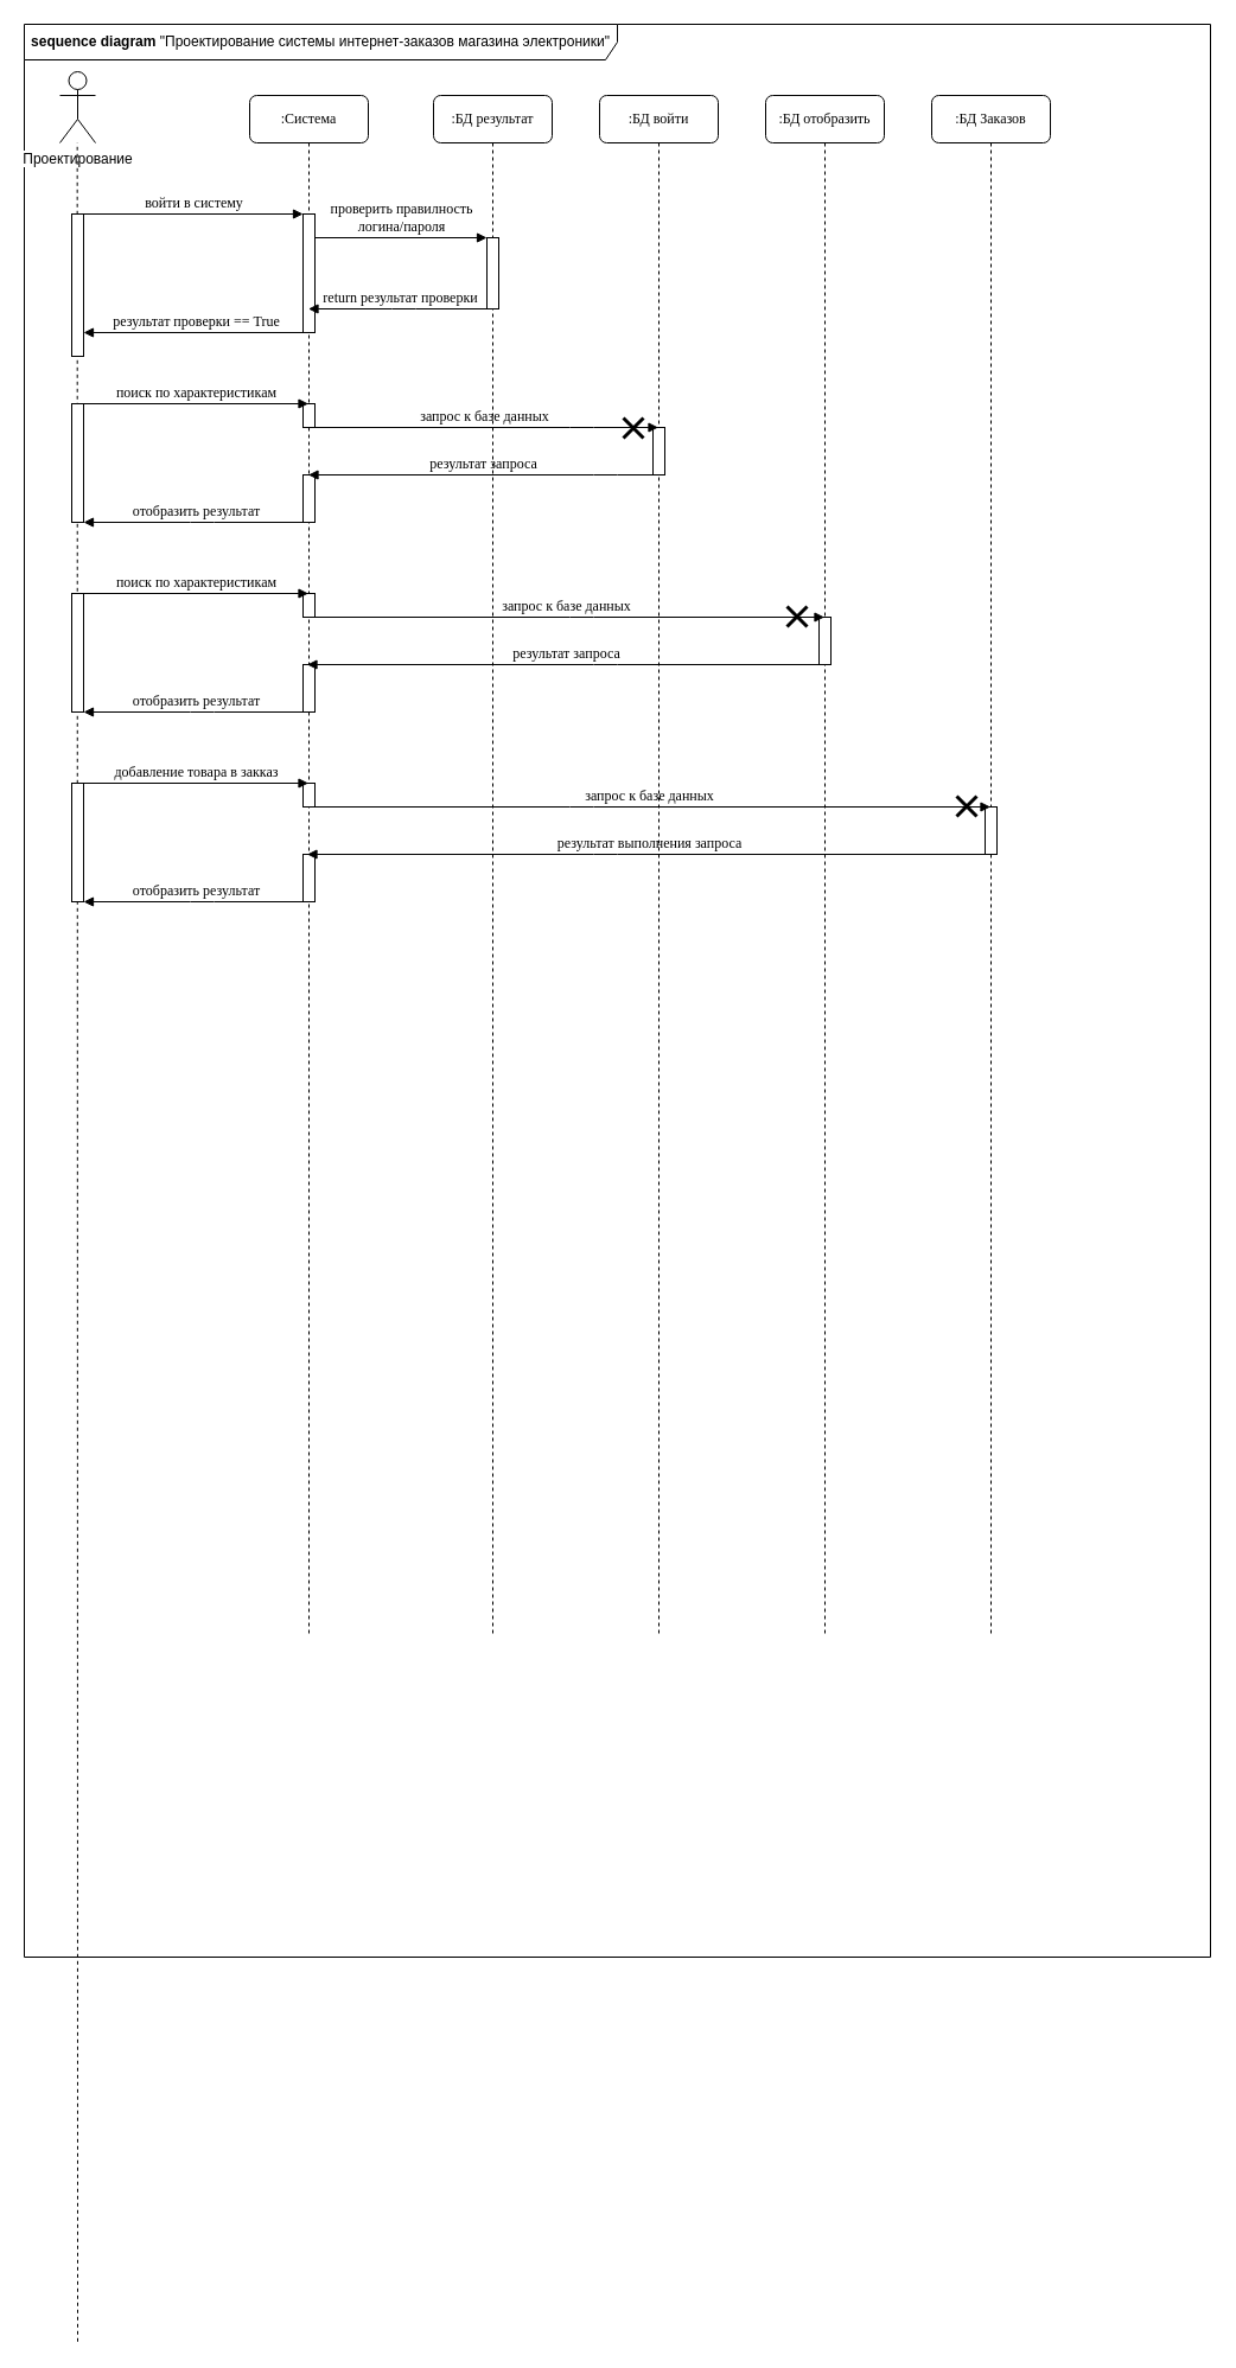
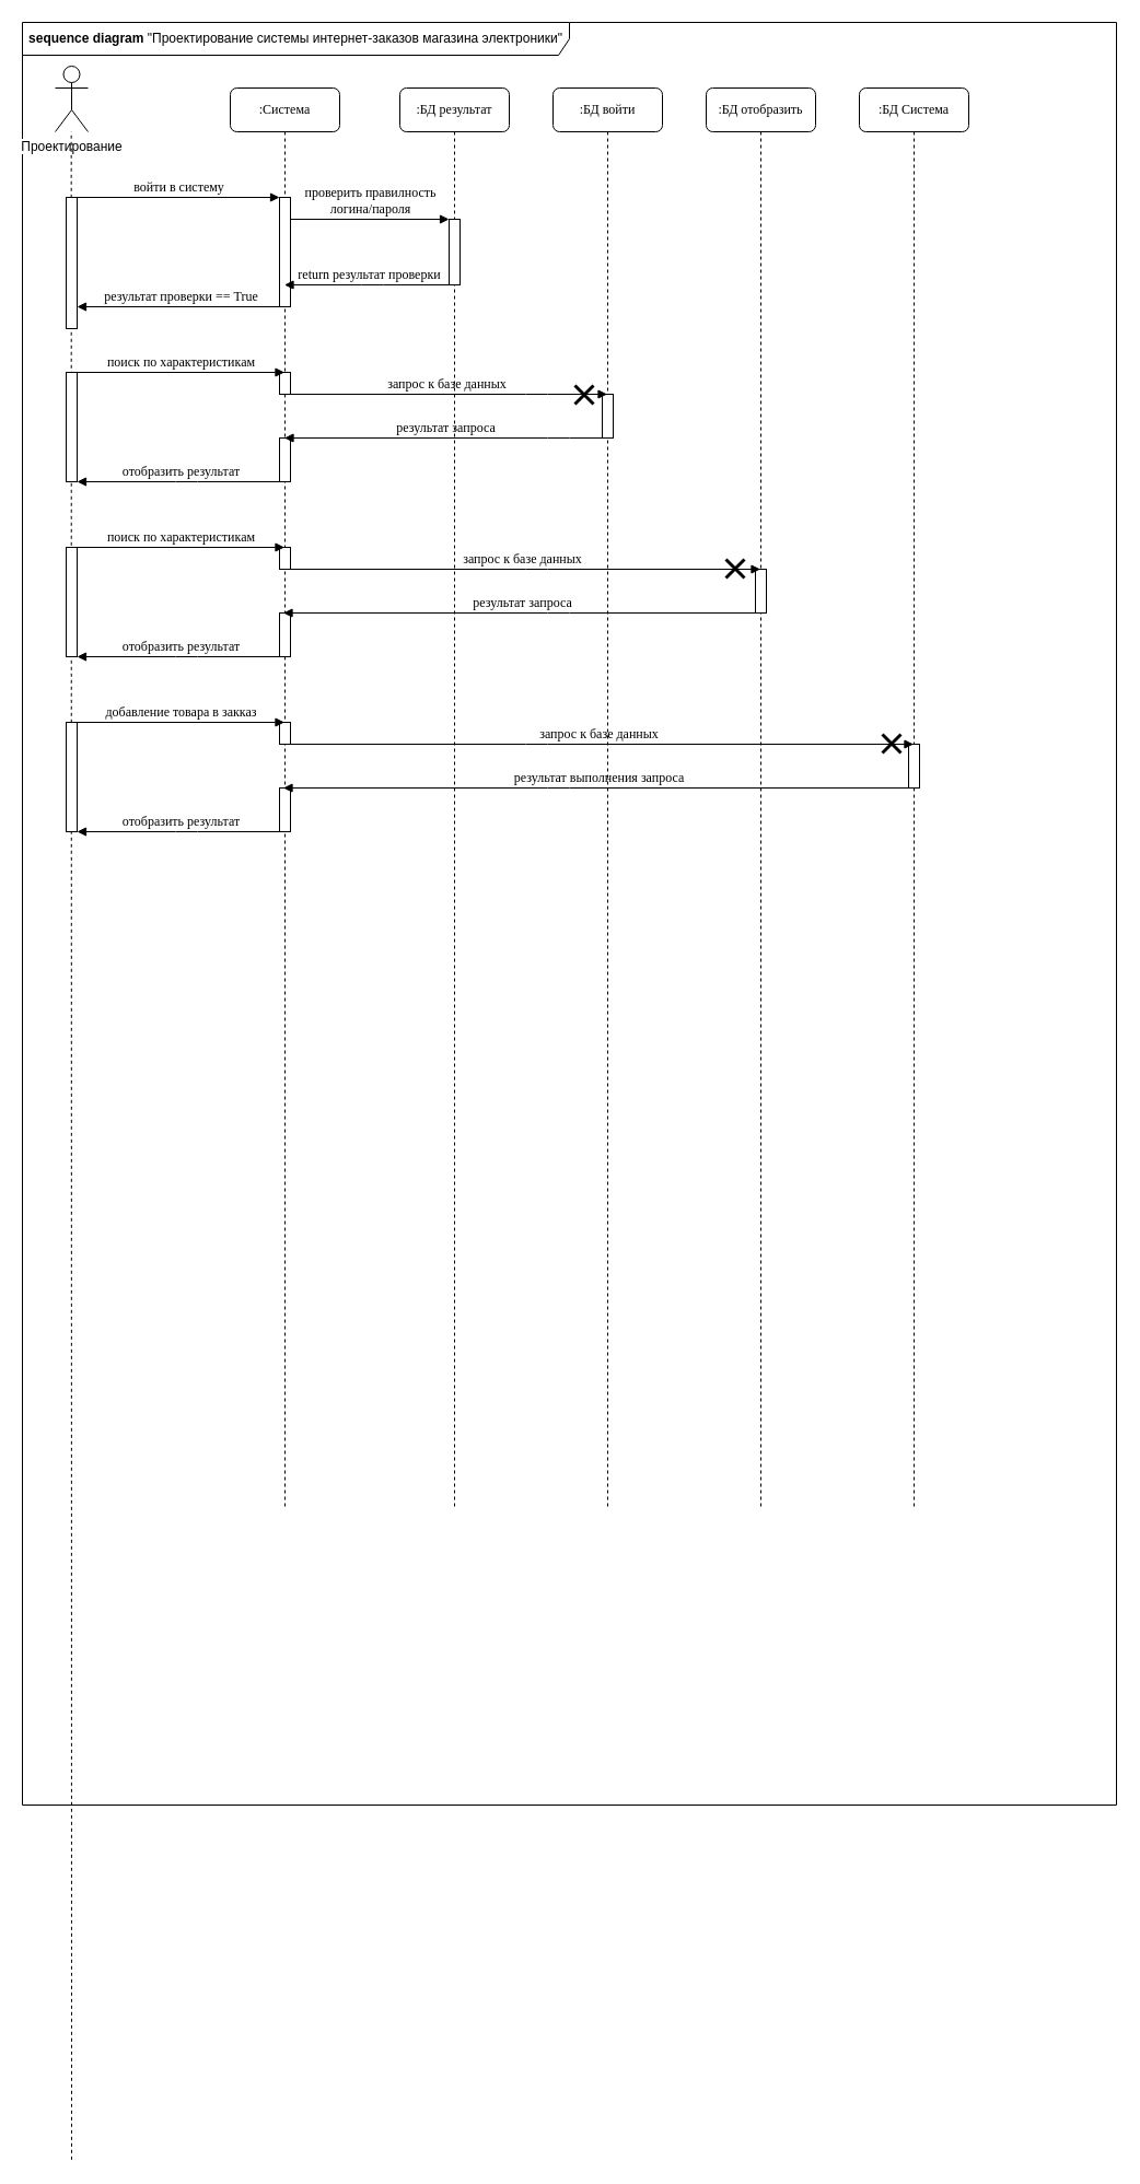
  <mxCell id="0" />
  <mxCell id="1" parent="0" />
  <mxCell id="2" value="&lt;b&gt;sequence diagram&lt;/b&gt;&amp;nbsp;&quot;Проектирование системы интернет-заказов магазина электроники&quot;" style="shape=umlFrame;whiteSpace=wrap;html=1;width=500;height=30;" vertex="1" parent="1"><mxGeometry x="20" y="20" width="1000" height="1630" as="geometry" /></mxCell>
  <mxCell id="3" value=":Система" style="shape=umlLifeline;perimeter=lifelinePerimeter;whiteSpace=wrap;html=1;container=1;collapsible=0;recursiveResize=0;outlineConnect=0;rounded=1;shadow=0;comic=0;labelBackgroundColor=none;strokeWidth=1;fontFamily=Verdana;fontSize=12;align=center;" parent="1" vertex="1"><mxGeometry x="210" y="80" width="100" height="1300" as="geometry" /></mxCell>
  <mxCell id="4" value="" style="html=1;points=[];perimeter=orthogonalPerimeter;rounded=0;shadow=0;comic=0;labelBackgroundColor=none;strokeWidth=1;fontFamily=Verdana;fontSize=12;align=center;" parent="3" vertex="1"><mxGeometry x="45" y="100" width="10" height="100" as="geometry" /></mxCell>
  <mxCell id="5" value="" style="html=1;points=[];perimeter=orthogonalPerimeter;rounded=0;shadow=0;comic=0;labelBackgroundColor=none;strokeWidth=1;fontFamily=Verdana;fontSize=12;align=center;" vertex="1" parent="3"><mxGeometry x="45" y="260" width="10" height="20" as="geometry" /></mxCell>
  <mxCell id="6" value="" style="html=1;points=[];perimeter=orthogonalPerimeter;rounded=0;shadow=0;comic=0;labelBackgroundColor=none;strokeWidth=1;fontFamily=Verdana;fontSize=12;align=center;" vertex="1" parent="3"><mxGeometry x="45" y="320" width="10" height="40" as="geometry" /></mxCell>
  <mxCell id="7" value=":БД результат" style="shape=umlLifeline;perimeter=lifelinePerimeter;whiteSpace=wrap;html=1;container=1;collapsible=0;recursiveResize=0;outlineConnect=0;rounded=1;shadow=0;comic=0;labelBackgroundColor=none;strokeWidth=1;fontFamily=Verdana;fontSize=12;align=center;" parent="1" vertex="1"><mxGeometry x="365" y="80" width="100" height="1300" as="geometry" /></mxCell>
  <mxCell id="8" value="" style="html=1;points=[];perimeter=orthogonalPerimeter;rounded=0;shadow=0;comic=0;labelBackgroundColor=none;strokeWidth=1;fontFamily=Verdana;fontSize=12;align=center;" parent="7" vertex="1"><mxGeometry x="45" y="120" width="10" height="60" as="geometry" /></mxCell>
  <mxCell id="9" value=":БД войти" style="shape=umlLifeline;perimeter=lifelinePerimeter;whiteSpace=wrap;html=1;container=1;collapsible=0;recursiveResize=0;outlineConnect=0;rounded=1;shadow=0;comic=0;labelBackgroundColor=none;strokeWidth=1;fontFamily=Verdana;fontSize=12;align=center;" parent="1" vertex="1"><mxGeometry x="505" y="80" width="100" height="1300" as="geometry" /></mxCell>
  <mxCell id="10" value="" style="html=1;points=[];perimeter=orthogonalPerimeter;rounded=0;shadow=0;comic=0;labelBackgroundColor=none;strokeWidth=1;fontFamily=Verdana;fontSize=12;align=center;" vertex="1" parent="9"><mxGeometry x="45" y="280" width="10" height="40" as="geometry" /></mxCell>
  <mxCell id="11" value=":БД отобразить" style="shape=umlLifeline;perimeter=lifelinePerimeter;whiteSpace=wrap;html=1;container=1;collapsible=0;recursiveResize=0;outlineConnect=0;rounded=1;shadow=0;comic=0;labelBackgroundColor=none;strokeWidth=1;fontFamily=Verdana;fontSize=12;align=center;" parent="1" vertex="1"><mxGeometry x="645" y="80" width="100" height="1300" as="geometry" /></mxCell>
  <mxCell id="12" value="" style="html=1;points=[];perimeter=orthogonalPerimeter;rounded=0;shadow=0;comic=0;labelBackgroundColor=none;strokeWidth=1;fontFamily=Verdana;fontSize=12;align=center;" vertex="1" parent="11"><mxGeometry x="45" y="440" width="10" height="40" as="geometry" /></mxCell>
- <mxCell id="13" value=":БД Заказов" style="shape=umlLifeline;perimeter=lifelinePerimeter;whiteSpace=wrap;html=1;container=1;collapsible=0;recursiveResize=0;outlineConnect=0;rounded=1;shadow=0;comic=0;labelBackgroundColor=none;strokeWidth=1;fontFamily=Verdana;fontSize=12;align=center;" parent="1" vertex="1"><mxGeometry x="785" y="80" width="100" height="1300" as="geometry" /></mxCell>
+ <mxCell id="13" value=":БД Система" style="shape=umlLifeline;perimeter=lifelinePerimeter;whiteSpace=wrap;html=1;container=1;collapsible=0;recursiveResize=0;outlineConnect=0;rounded=1;shadow=0;comic=0;labelBackgroundColor=none;strokeWidth=1;fontFamily=Verdana;fontSize=12;align=center;" parent="1" vertex="1"><mxGeometry x="785" y="80" width="100" height="1300" as="geometry" /></mxCell>
  <mxCell id="14" value="" style="html=1;points=[];perimeter=orthogonalPerimeter;rounded=0;shadow=0;comic=0;labelBackgroundColor=none;strokeWidth=1;fontFamily=Verdana;fontSize=12;align=center;" vertex="1" parent="13"><mxGeometry x="45" y="600" width="10" height="40" as="geometry" /></mxCell>
  <mxCell id="15" value="войти в систему" style="html=1;verticalAlign=bottom;endArrow=block;entryX=0;entryY=0;labelBackgroundColor=none;fontFamily=Verdana;fontSize=12;edgeStyle=elbowEdgeStyle;elbow=vertical;" parent="1" source="21" target="4" edge="1"><mxGeometry relative="1" as="geometry"><mxPoint x="185" y="190" as="sourcePoint" /></mxGeometry></mxCell>
  <mxCell id="16" value="проверить правилность&lt;br&gt;логина/пароля" style="html=1;verticalAlign=bottom;endArrow=block;entryX=0;entryY=0;labelBackgroundColor=none;fontFamily=Verdana;fontSize=12;edgeStyle=elbowEdgeStyle;elbow=vertical;" parent="1" source="4" target="8" edge="1"><mxGeometry relative="1" as="geometry"><mxPoint x="335" y="200" as="sourcePoint" /></mxGeometry></mxCell>
  <mxCell id="17" value="Проектирование" style="shape=umlActor;verticalLabelPosition=bottom;labelBackgroundColor=#ffffff;verticalAlign=top;html=1;outlineConnect=0;" vertex="1" parent="1"><mxGeometry x="50" y="60" width="30" height="60" as="geometry" /></mxCell>
  <mxCell id="18" value="return результат проверки" style="html=1;verticalAlign=bottom;endArrow=block;labelBackgroundColor=none;fontFamily=Verdana;fontSize=12;edgeStyle=elbowEdgeStyle;elbow=vertical;" edge="1" parent="1" source="7" target="3"><mxGeometry relative="1" as="geometry"><mxPoint x="270" y="209.69" as="sourcePoint" /><mxPoint x="420" y="210" as="targetPoint" /><Array as="points"><mxPoint x="340" y="260" /></Array></mxGeometry></mxCell>
  <mxCell id="19" value="результат проверки == True" style="html=1;verticalAlign=bottom;endArrow=block;labelBackgroundColor=none;fontFamily=Verdana;fontSize=12;elbow=vertical;" edge="1" parent="1" target="21"><mxGeometry relative="1" as="geometry"><mxPoint x="258.5" y="280" as="sourcePoint" /><mxPoint x="66" y="282" as="targetPoint" /></mxGeometry></mxCell>
  <mxCell id="20" value="" style="endArrow=none;dashed=1;html=1;strokeColor=#000000;" edge="1" parent="1"><mxGeometry width="50" height="50" relative="1" as="geometry"><mxPoint x="65" y="1974.286" as="sourcePoint" /><mxPoint x="64.66" y="120" as="targetPoint" /></mxGeometry></mxCell>
  <mxCell id="21" value="" style="html=1;points=[];perimeter=orthogonalPerimeter;rounded=0;shadow=0;comic=0;labelBackgroundColor=none;strokeWidth=1;fontFamily=Verdana;fontSize=12;align=center;" parent="1" vertex="1"><mxGeometry x="60" y="180" width="10" height="120" as="geometry" /></mxCell>
  <mxCell id="22" value="" style="html=1;points=[];perimeter=orthogonalPerimeter;rounded=0;shadow=0;comic=0;labelBackgroundColor=none;strokeWidth=1;fontFamily=Verdana;fontSize=12;align=center;" vertex="1" parent="1"><mxGeometry x="60" y="340" width="10" height="100" as="geometry" /></mxCell>
  <mxCell id="23" value="поиск по характеристикам" style="html=1;verticalAlign=bottom;endArrow=block;labelBackgroundColor=none;fontFamily=Verdana;fontSize=12;elbow=vertical;exitX=1;exitY=0;exitDx=0;exitDy=0;exitPerimeter=0;" edge="1" parent="1" source="22" target="3"><mxGeometry relative="1" as="geometry"><mxPoint x="80" y="360" as="sourcePoint" /><mxPoint x="564.5" y="390" as="targetPoint" /><Array as="points" /></mxGeometry></mxCell>
  <mxCell id="24" value="запрос к базе данных&lt;span style=&quot;font-family: monospace ; font-size: 0px&quot;&gt;%3CmxGraphModel%3E%3Croot%3E%3CmxCell%20id%3D%220%22%2F%3E%3CmxCell%20id%3D%221%22%20parent%3D%220%22%2F%3E%3CmxCell%20id%3D%222%22%20value%3D%22%D0%BF%D0%BE%D0%B8%D1%81%D0%BA%20%D0%BF%D0%BE%20%D1%85%D0%B0%D1%80%D0%B0%D0%BA%D1%82%D0%B5%D1%80%D0%B8%D1%81%D1%82%D0%B8%D0%BA%D0%B0%D0%BC%22%20style%3D%22html%3D1%3BverticalAlign%3Dbottom%3BendArrow%3Dblock%3BlabelBackgroundColor%3Dnone%3BfontFamily%3DVerdana%3BfontSize%3D12%3Belbow%3Dvertical%3BexitX%3D1%3BexitY%3D0%3BexitDx%3D0%3BexitDy%3D0%3BexitPerimeter%3D0%3B%22%20edge%3D%221%22%20parent%3D%221%22%3E%3CmxGeometry%20relative%3D%221%22%20as%3D%22geometry%22%3E%3CmxPoint%20x%3D%2250%22%20y%3D%22360%22%20as%3D%22sourcePoint%22%2F%3E%3CmxPoint%20x%3D%22239.5%22%20y%3D%22360%22%20as%3D%22targetPoint%22%2F%3E%3CArray%20as%3D%22points%22%2F%3E%3C%2FmxGeometry%3E%3C%2FmxCell%3E%3C%2Froot%3E%3C%2FmxGraphModel%3E&lt;/span&gt;" style="html=1;verticalAlign=bottom;endArrow=block;labelBackgroundColor=none;fontFamily=Verdana;fontSize=12;elbow=vertical;" edge="1" parent="1" source="3" target="9"><mxGeometry relative="1" as="geometry"><mxPoint x="290" y="350" as="sourcePoint" /><mxPoint x="479.5" y="350" as="targetPoint" /><Array as="points"><mxPoint x="490" y="360" /></Array></mxGeometry></mxCell>
  <mxCell id="25" value="результат запроса" style="html=1;verticalAlign=bottom;endArrow=block;labelBackgroundColor=none;fontFamily=Verdana;fontSize=12;elbow=vertical;" edge="1" parent="1" source="9" target="3"><mxGeometry relative="1" as="geometry"><mxPoint x="269.667" y="370" as="sourcePoint" /><mxPoint x="704.5" y="370" as="targetPoint" /><Array as="points"><mxPoint x="510" y="400" /></Array></mxGeometry></mxCell>
  <mxCell id="26" value="отобразить результат" style="html=1;verticalAlign=bottom;endArrow=block;labelBackgroundColor=none;fontFamily=Verdana;fontSize=12;elbow=vertical;" edge="1" parent="1" source="3" target="22"><mxGeometry relative="1" as="geometry"><mxPoint x="70" y="450" as="sourcePoint" /><mxPoint x="65" y="430" as="targetPoint" /><Array as="points"><mxPoint x="170" y="440" /></Array></mxGeometry></mxCell>
  <mxCell id="27" value="" style="html=1;points=[];perimeter=orthogonalPerimeter;rounded=0;shadow=0;comic=0;labelBackgroundColor=none;strokeWidth=1;fontFamily=Verdana;fontSize=12;align=center;" vertex="1" parent="1"><mxGeometry x="255" y="500" width="10" height="20" as="geometry" /></mxCell>
  <mxCell id="28" value="" style="html=1;points=[];perimeter=orthogonalPerimeter;rounded=0;shadow=0;comic=0;labelBackgroundColor=none;strokeWidth=1;fontFamily=Verdana;fontSize=12;align=center;" vertex="1" parent="1"><mxGeometry x="255" y="560" width="10" height="40" as="geometry" /></mxCell>
  <mxCell id="29" value="" style="html=1;points=[];perimeter=orthogonalPerimeter;rounded=0;shadow=0;comic=0;labelBackgroundColor=none;strokeWidth=1;fontFamily=Verdana;fontSize=12;align=center;" vertex="1" parent="1"><mxGeometry x="60" y="500" width="10" height="100" as="geometry" /></mxCell>
  <mxCell id="30" value="поиск по характеристикам" style="html=1;verticalAlign=bottom;endArrow=block;labelBackgroundColor=none;fontFamily=Verdana;fontSize=12;elbow=vertical;exitX=1;exitY=0;exitDx=0;exitDy=0;exitPerimeter=0;" edge="1" parent="1" source="29"><mxGeometry relative="1" as="geometry"><mxPoint x="80" y="520" as="sourcePoint" /><mxPoint x="259.5" y="500" as="targetPoint" /><Array as="points" /></mxGeometry></mxCell>
  <mxCell id="31" value="запрос к базе данных&lt;span style=&quot;font-family: monospace ; font-size: 0px&quot;&gt;%3CmxGraphModel%3E%3Croot%3E%3CmxCell%20id%3D%220%22%2F%3E%3CmxCell%20id%3D%221%22%20parent%3D%220%22%2F%3E%3CmxCell%20id%3D%222%22%20value%3D%22%D0%BF%D0%BE%D0%B8%D1%81%D0%BA%20%D0%BF%D0%BE%20%D1%85%D0%B0%D1%80%D0%B0%D0%BA%D1%82%D0%B5%D1%80%D0%B8%D1%81%D1%82%D0%B8%D0%BA%D0%B0%D0%BC%22%20style%3D%22html%3D1%3BverticalAlign%3Dbottom%3BendArrow%3Dblock%3BlabelBackgroundColor%3Dnone%3BfontFamily%3DVerdana%3BfontSize%3D12%3Belbow%3Dvertical%3BexitX%3D1%3BexitY%3D0%3BexitDx%3D0%3BexitDy%3D0%3BexitPerimeter%3D0%3B%22%20edge%3D%221%22%20parent%3D%221%22%3E%3CmxGeometry%20relative%3D%221%22%20as%3D%22geometry%22%3E%3CmxPoint%20x%3D%2250%22%20y%3D%22360%22%20as%3D%22sourcePoint%22%2F%3E%3CmxPoint%20x%3D%22239.5%22%20y%3D%22360%22%20as%3D%22targetPoint%22%2F%3E%3CArray%20as%3D%22points%22%2F%3E%3C%2FmxGeometry%3E%3C%2FmxCell%3E%3C%2Froot%3E%3C%2FmxGraphModel%3E&lt;/span&gt;" style="html=1;verticalAlign=bottom;endArrow=block;labelBackgroundColor=none;fontFamily=Verdana;fontSize=12;elbow=vertical;" edge="1" parent="1" target="11"><mxGeometry relative="1" as="geometry"><mxPoint x="258.5" y="520" as="sourcePoint" /><mxPoint x="554.5" y="520" as="targetPoint" /><Array as="points"><mxPoint x="490" y="520" /></Array></mxGeometry></mxCell>
  <mxCell id="32" value="результат запроса" style="html=1;verticalAlign=bottom;endArrow=block;labelBackgroundColor=none;fontFamily=Verdana;fontSize=12;elbow=vertical;" edge="1" parent="1" source="11"><mxGeometry relative="1" as="geometry"><mxPoint x="554.5" y="560" as="sourcePoint" /><mxPoint x="258.5" y="560" as="targetPoint" /><Array as="points"><mxPoint x="510" y="560" /></Array></mxGeometry></mxCell>
  <mxCell id="33" value="отобразить результат" style="html=1;verticalAlign=bottom;endArrow=block;labelBackgroundColor=none;fontFamily=Verdana;fontSize=12;elbow=vertical;" edge="1" parent="1" target="29"><mxGeometry relative="1" as="geometry"><mxPoint x="259.5" y="600" as="sourcePoint" /><mxPoint x="65" y="590" as="targetPoint" /><Array as="points"><mxPoint x="170" y="600" /></Array></mxGeometry></mxCell>
  <mxCell id="34" value="" style="html=1;points=[];perimeter=orthogonalPerimeter;rounded=0;shadow=0;comic=0;labelBackgroundColor=none;strokeWidth=1;fontFamily=Verdana;fontSize=12;align=center;" vertex="1" parent="1"><mxGeometry x="255" y="660" width="10" height="20" as="geometry" /></mxCell>
  <mxCell id="35" value="" style="html=1;points=[];perimeter=orthogonalPerimeter;rounded=0;shadow=0;comic=0;labelBackgroundColor=none;strokeWidth=1;fontFamily=Verdana;fontSize=12;align=center;" vertex="1" parent="1"><mxGeometry x="255" y="720" width="10" height="40" as="geometry" /></mxCell>
  <mxCell id="36" value="" style="html=1;points=[];perimeter=orthogonalPerimeter;rounded=0;shadow=0;comic=0;labelBackgroundColor=none;strokeWidth=1;fontFamily=Verdana;fontSize=12;align=center;" vertex="1" parent="1"><mxGeometry x="60" y="660" width="10" height="100" as="geometry" /></mxCell>
  <mxCell id="37" value="добавление товара в закказ" style="html=1;verticalAlign=bottom;endArrow=block;labelBackgroundColor=none;fontFamily=Verdana;fontSize=12;elbow=vertical;exitX=1;exitY=0;exitDx=0;exitDy=0;exitPerimeter=0;" edge="1" parent="1" source="36"><mxGeometry relative="1" as="geometry"><mxPoint x="80" y="680" as="sourcePoint" /><mxPoint x="259.5" y="660" as="targetPoint" /><Array as="points" /></mxGeometry></mxCell>
  <mxCell id="38" value="запрос к базе данных&lt;span style=&quot;font-family: monospace ; font-size: 0px&quot;&gt;%3CmxGraphModel%3E%3Croot%3E%3CmxCell%20id%3D%220%22%2F%3E%3CmxCell%20id%3D%221%22%20parent%3D%220%22%2F%3E%3CmxCell%20id%3D%222%22%20value%3D%22%D0%BF%D0%BE%D0%B8%D1%81%D0%BA%20%D0%BF%D0%BE%20%D1%85%D0%B0%D1%80%D0%B0%D0%BA%D1%82%D0%B5%D1%80%D0%B8%D1%81%D1%82%D0%B8%D0%BA%D0%B0%D0%BC%22%20style%3D%22html%3D1%3BverticalAlign%3Dbottom%3BendArrow%3Dblock%3BlabelBackgroundColor%3Dnone%3BfontFamily%3DVerdana%3BfontSize%3D12%3Belbow%3Dvertical%3BexitX%3D1%3BexitY%3D0%3BexitDx%3D0%3BexitDy%3D0%3BexitPerimeter%3D0%3B%22%20edge%3D%221%22%20parent%3D%221%22%3E%3CmxGeometry%20relative%3D%221%22%20as%3D%22geometry%22%3E%3CmxPoint%20x%3D%2250%22%20y%3D%22360%22%20as%3D%22sourcePoint%22%2F%3E%3CmxPoint%20x%3D%22239.5%22%20y%3D%22360%22%20as%3D%22targetPoint%22%2F%3E%3CArray%20as%3D%22points%22%2F%3E%3C%2FmxGeometry%3E%3C%2FmxCell%3E%3C%2Froot%3E%3C%2FmxGraphModel%3E&amp;nbsp;&lt;/span&gt;" style="html=1;verticalAlign=bottom;endArrow=block;labelBackgroundColor=none;fontFamily=Verdana;fontSize=12;elbow=vertical;" edge="1" parent="1" target="13"><mxGeometry relative="1" as="geometry"><mxPoint x="258.5" y="680" as="sourcePoint" /><mxPoint x="694.5" y="680" as="targetPoint" /><Array as="points"><mxPoint x="490" y="680" /></Array></mxGeometry></mxCell>
  <mxCell id="39" value="результат выполнения запроса" style="html=1;verticalAlign=bottom;endArrow=block;labelBackgroundColor=none;fontFamily=Verdana;fontSize=12;elbow=vertical;" edge="1" parent="1" source="13"><mxGeometry relative="1" as="geometry"><mxPoint x="694.5" y="720" as="sourcePoint" /><mxPoint x="258.5" y="720" as="targetPoint" /><Array as="points"><mxPoint x="510" y="720" /></Array></mxGeometry></mxCell>
  <mxCell id="40" value="отобразить результат" style="html=1;verticalAlign=bottom;endArrow=block;labelBackgroundColor=none;fontFamily=Verdana;fontSize=12;elbow=vertical;" edge="1" parent="1" target="36"><mxGeometry relative="1" as="geometry"><mxPoint x="259.5" y="760" as="sourcePoint" /><mxPoint x="65" y="750" as="targetPoint" /><Array as="points"><mxPoint x="170" y="760" /></Array></mxGeometry></mxCell>
  <mxCell id="41" value="" style="shape=umlDestroy;whiteSpace=wrap;html=1;strokeWidth=3;" vertex="1" parent="1"><mxGeometry x="525" y="352" width="17" height="17" as="geometry" /></mxCell>
  <mxCell id="42" value="" style="shape=umlDestroy;whiteSpace=wrap;html=1;strokeWidth=3;" vertex="1" parent="1"><mxGeometry x="663" y="511" width="17" height="17" as="geometry" /></mxCell>
  <mxCell id="43" value="" style="shape=umlDestroy;whiteSpace=wrap;html=1;strokeWidth=3;" vertex="1" parent="1"><mxGeometry x="806" y="671" width="17" height="17" as="geometry" /></mxCell>
